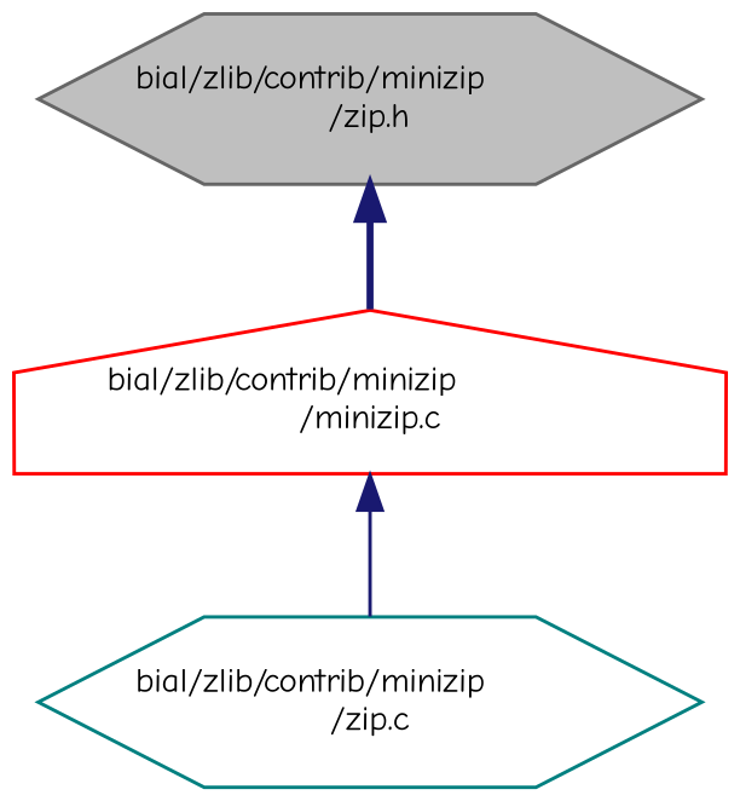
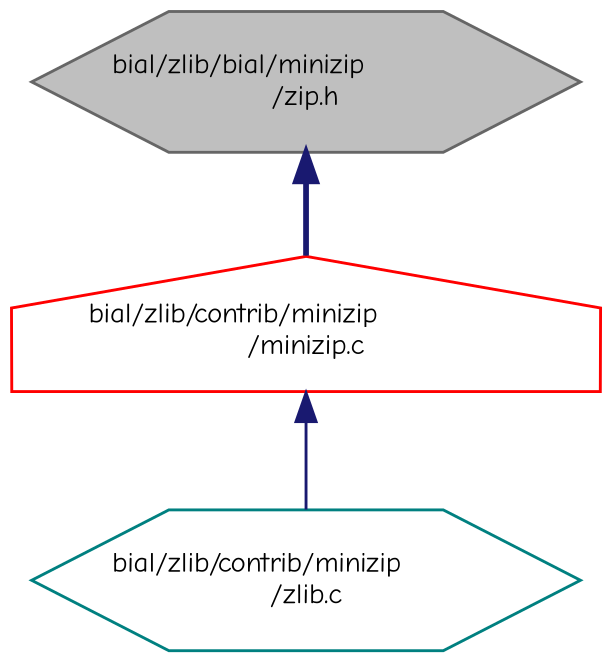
  digraph {
    fontname="Comic Neue"
    node [fillcolor=white fontname="Comic Neue" fontsize=10 shape=hexagon style=filled]
    edge [color=midnightblue dir=back fontname="Comic Neue" fontsize=10 labelfontname=Helvetica labelfontsize=10]
-   n1 [color=gray40 fillcolor=grey75 fontcolor=black height=0.2 label="bial/zlib/contrib/minizip\l/zip.h" width=0.4]
+   n1 [color=gray40 fillcolor=grey75 fontcolor=black height=0.2 label="bial/zlib/bial/minizip\l/zip.h" width=0.4]
    n2 [color=red height=0.2 label="bial/zlib/contrib/minizip\l/minizip.c" shape=house width=0.4]
-   n3 [color=teal height=0.2 label="bial/zlib/contrib/minizip\l/zip.c" width=0.4]
+   n3 [color=teal height=0.2 label="bial/zlib/contrib/minizip\l/zlib.c" width=0.4]
    n1 -> n2 [style=bold]
    n2 -> n3 [style=solid]
  }
